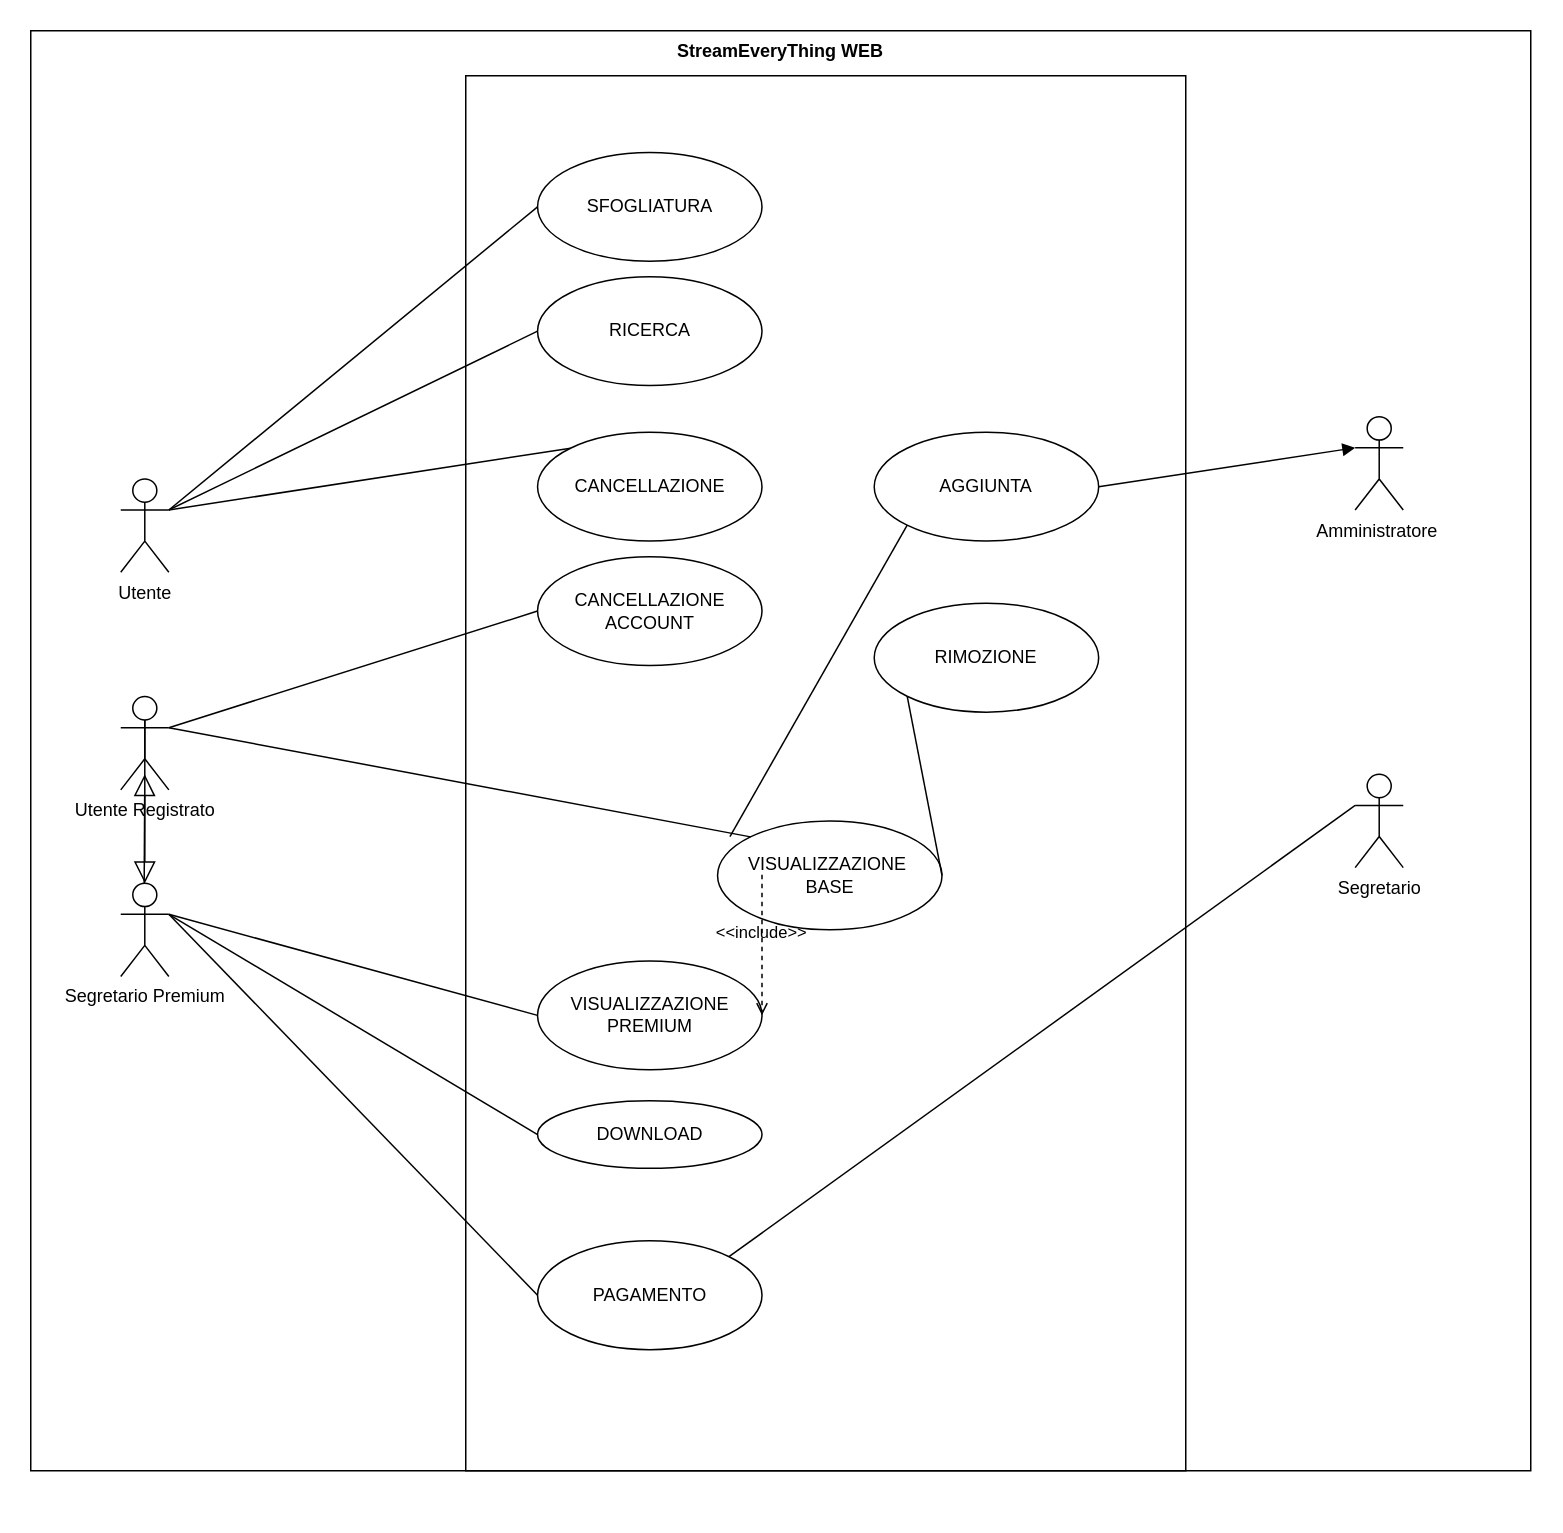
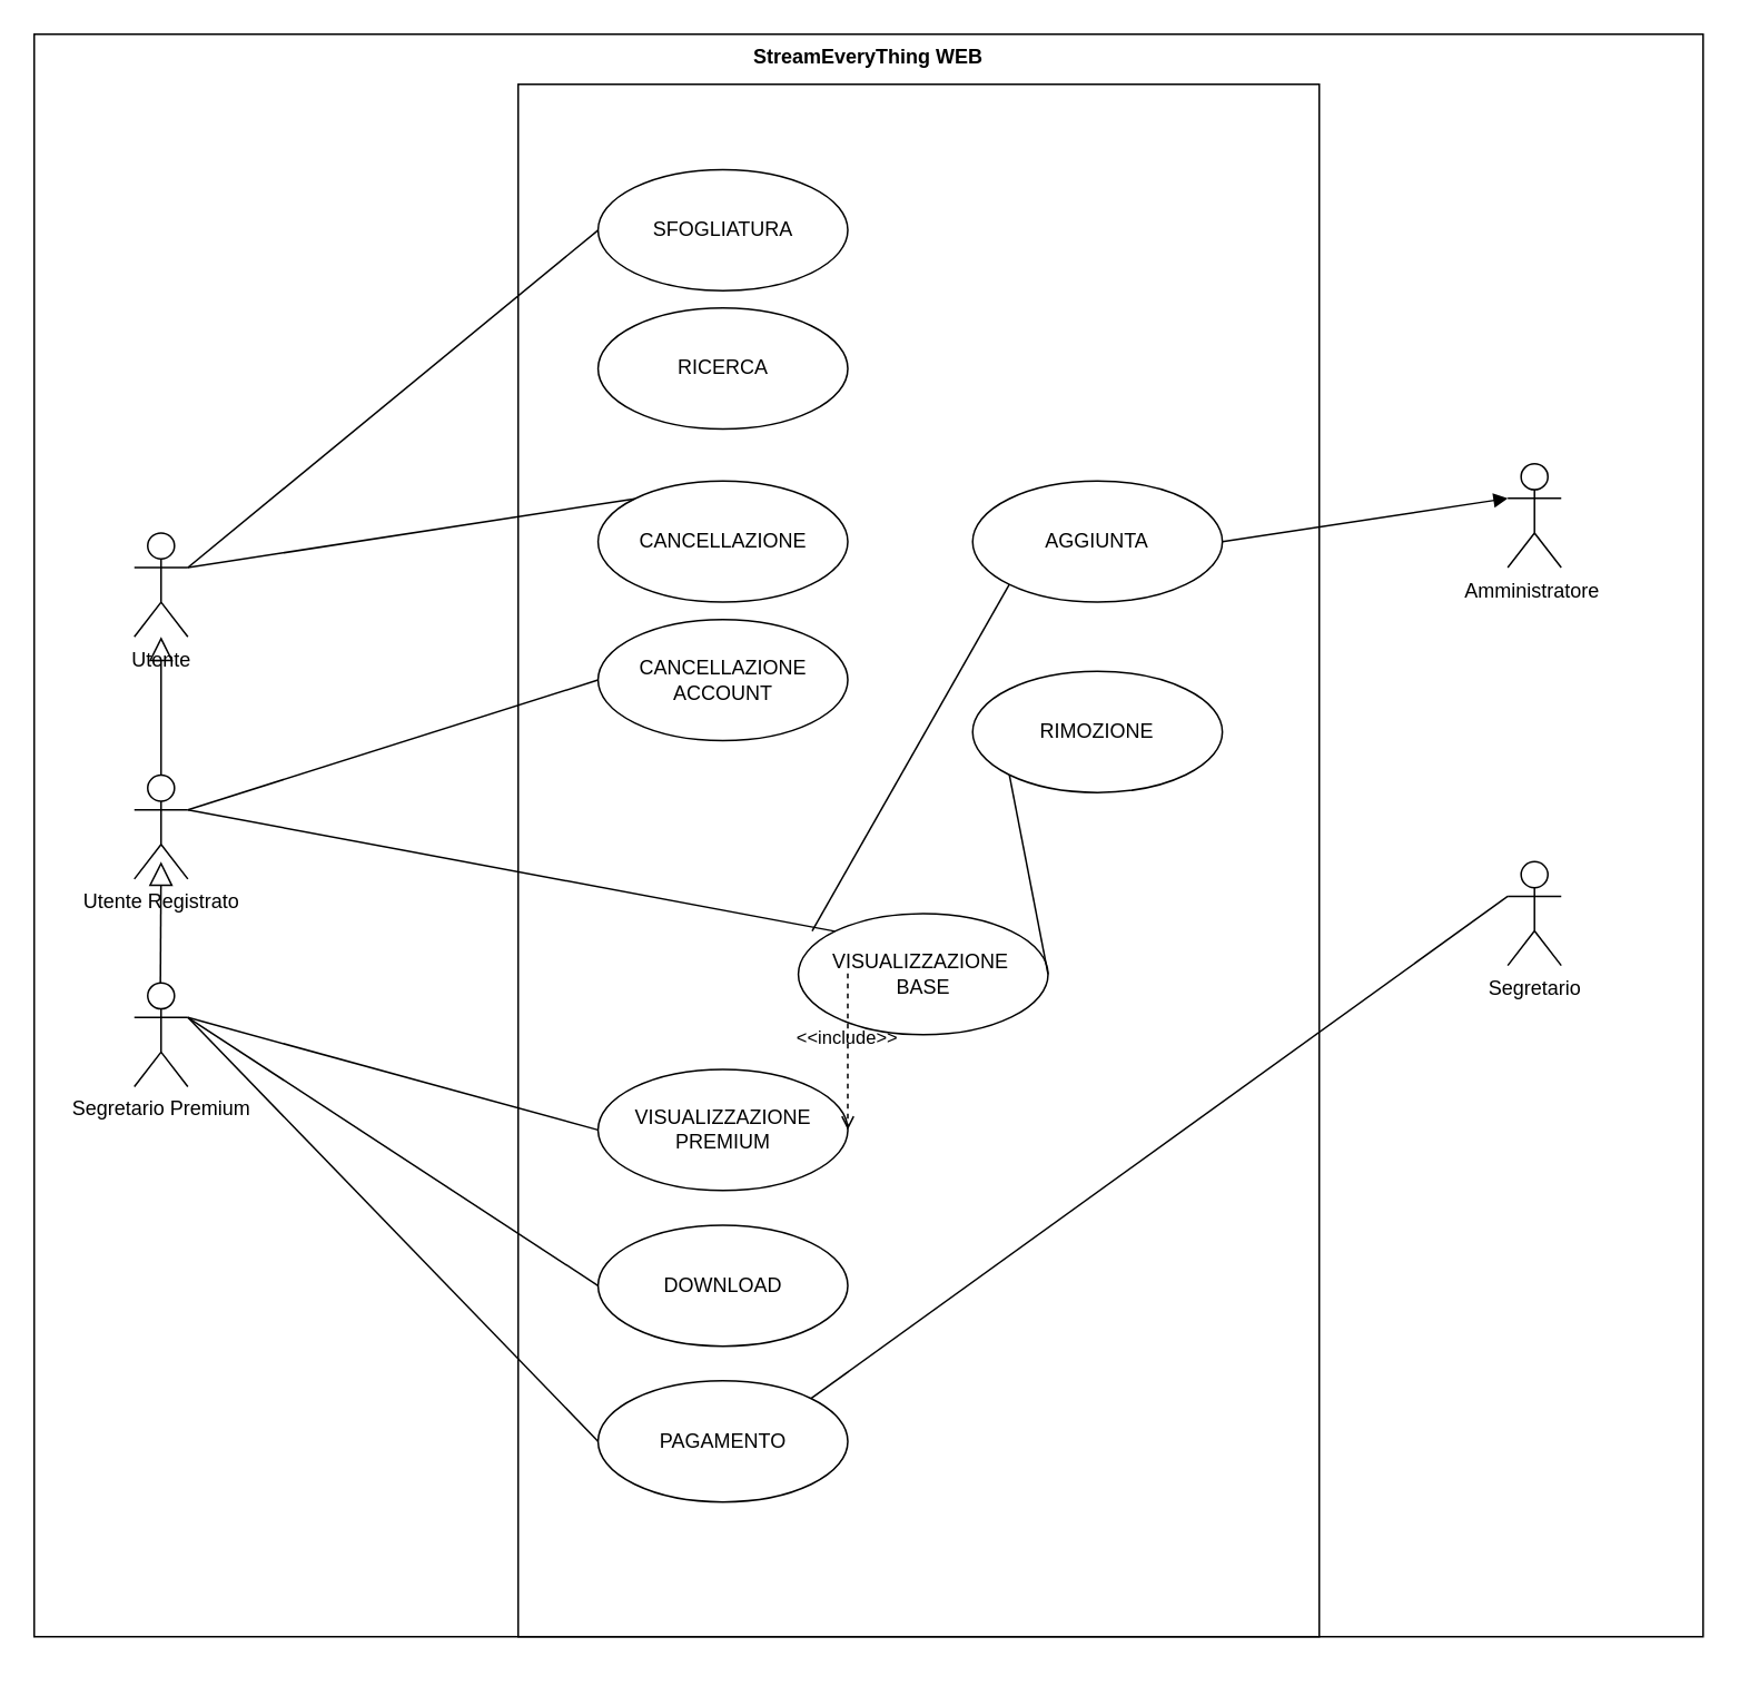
  <mxCell id="0" />
  <mxCell id="1" parent="0" />
  <mxCell id="2" value="" style="group" parent="1" vertex="1" connectable="0"><mxGeometry x="80" y="70" width="940" height="930" as="geometry" /></mxCell>
  <mxCell id="3" value="StreamEveryThing WEB&lt;br&gt;" style="shape=rect;html=1;verticalAlign=top;fontStyle=1;whiteSpace=wrap;align=center;shadow=0;" parent="2" vertex="1"><mxGeometry x="-60" y="-50" width="1000" height="960" as="geometry" /></mxCell>
  <mxCell id="4" value="" style="shape=rect;html=1;verticalAlign=top;fontStyle=1;whiteSpace=wrap;align=center;shadow=0;" parent="2" vertex="1"><mxGeometry x="230" y="-20" width="480" height="930" as="geometry" /></mxCell>
  <mxCell id="5" value="Amministratore&amp;nbsp;" style="shape=umlActor;html=1;verticalLabelPosition=bottom;verticalAlign=top;align=center;shadow=0;" parent="2" vertex="1"><mxGeometry x="822.938" y="207.317" width="32.062" height="62.195" as="geometry" /></mxCell>
  <mxCell id="6" value="Segretario" style="shape=umlActor;html=1;verticalLabelPosition=bottom;verticalAlign=top;align=center;" parent="2" vertex="1"><mxGeometry x="822.938" y="445.732" width="32.062" height="62.195" as="geometry" /></mxCell>
  <mxCell id="7" value="AGGIUNTA" style="ellipse;whiteSpace=wrap;html=1;" parent="2" vertex="1"><mxGeometry x="502.313" y="217.683" width="149.625" height="72.561" as="geometry" /></mxCell>
  <mxCell id="8" value="RIMOZIONE" style="ellipse;whiteSpace=wrap;html=1;" parent="2" vertex="1"><mxGeometry x="502.313" y="331.707" width="149.625" height="72.561" as="geometry" /></mxCell>
  <mxCell id="9" value="" style="edgeStyle=none;html=1;endArrow=none;verticalAlign=bottom;entryX=0;entryY=0.333;entryDx=0;entryDy=0;entryPerimeter=0;exitX=1;exitY=0;exitDx=0;exitDy=0;" parent="2" source="16" target="6" edge="1"><mxGeometry width="160" relative="1" as="geometry"><mxPoint x="299.25" y="621.951" as="sourcePoint" /><mxPoint x="470.25" y="621.951" as="targetPoint" /></mxGeometry></mxCell>
  <mxCell id="10" value="" style="edgeStyle=none;html=1;endArrow=block;verticalAlign=bottom;entryX=0;entryY=0.333;entryDx=0;entryDy=0;entryPerimeter=0;exitX=1;exitY=0.5;exitDx=0;exitDy=0;" parent="2" source="7" target="5" edge="1"><mxGeometry width="160" relative="1" as="geometry"><mxPoint x="245.813" y="456.098" as="sourcePoint" /><mxPoint x="416.813" y="456.098" as="targetPoint" /></mxGeometry></mxCell>
  <mxCell id="11" value="Utente" style="shape=umlActor;html=1;verticalLabelPosition=bottom;verticalAlign=top;align=center;container=0;" parent="2" vertex="1"><mxGeometry y="248.78" width="32.062" height="62.195" as="geometry" /></mxCell>
  <mxCell id="12" value="RICERCA" style="ellipse;whiteSpace=wrap;html=1;container=0;" parent="2" vertex="1"><mxGeometry x="277.875" y="114.024" width="149.625" height="72.561" as="geometry" /></mxCell>
  <mxCell id="13" value="CANCELLAZIONE" style="ellipse;whiteSpace=wrap;html=1;container=0;" parent="2" vertex="1"><mxGeometry x="277.875" y="217.683" width="149.625" height="72.561" as="geometry" /></mxCell>
  <mxCell id="14" value="SFOGLIATURA" style="ellipse;whiteSpace=wrap;html=1;container=0;" parent="2" vertex="1"><mxGeometry x="277.875" y="31.098" width="149.625" height="72.561" as="geometry" /></mxCell>
- <mxCell id="15" value="DOWNLOAD" style="ellipse;whiteSpace=wrap;html=1;container=0;" parent="2" vertex="1"><mxGeometry x="277.875" y="663.415" width="149.625" height="45" as="geometry" /></mxCell>
+ <mxCell id="15" value="DOWNLOAD" style="ellipse;whiteSpace=wrap;html=1;container=0;" parent="2" vertex="1"><mxGeometry x="277.875" y="663.415" width="149.625" height="72.561" as="geometry" /></mxCell>
  <mxCell id="16" value="PAGAMENTO" style="ellipse;whiteSpace=wrap;html=1;container=0;" parent="2" vertex="1"><mxGeometry x="277.875" y="756.707" width="149.625" height="72.561" as="geometry" /></mxCell>
  <mxCell id="17" value="Segretario Premium" style="shape=umlActor;html=1;verticalLabelPosition=bottom;verticalAlign=top;align=center;container=0;" parent="2" vertex="1"><mxGeometry y="518.293" width="32.062" height="62.195" as="geometry" /></mxCell>
  <mxCell id="18" value="VISUALIZZAZIONE&amp;nbsp;&lt;br&gt;BASE" style="ellipse;whiteSpace=wrap;html=1;container=0;" parent="2" vertex="1"><mxGeometry x="397.875" y="476.829" width="149.625" height="72.561" as="geometry" /></mxCell>
  <mxCell id="19" value="VISUALIZZAZIONE&lt;br&gt;PREMIUM" style="ellipse;whiteSpace=wrap;html=1;container=0;" parent="2" vertex="1"><mxGeometry x="277.875" y="570.122" width="149.625" height="72.561" as="geometry" /></mxCell>
- <mxCell id="20" value="" style="edgeStyle=none;html=1;endArrow=block;endFill=0;endSize=12;verticalAlign=bottom;exitX=0.5;exitY=0;exitDx=0;exitDy=0;exitPerimeter=0;" parent="2" source="21" target="17" edge="1"><mxGeometry width="160" relative="1" as="geometry"><mxPoint x="138.938" y="435.366" as="sourcePoint" /><mxPoint x="224.438" y="362.805" as="targetPoint" /></mxGeometry></mxCell>
+ <mxCell id="20" value="" style="edgeStyle=none;html=1;endArrow=block;endFill=0;endSize=12;verticalAlign=bottom;exitX=0.5;exitY=0;exitDx=0;exitDy=0;exitPerimeter=0;" parent="2" source="21" target="11" edge="1"><mxGeometry width="160" relative="1" as="geometry"><mxPoint x="138.938" y="435.366" as="sourcePoint" /><mxPoint x="224.438" y="362.805" as="targetPoint" /></mxGeometry></mxCell>
  <mxCell id="21" value="Utente Registrato" style="shape=umlActor;html=1;verticalLabelPosition=bottom;verticalAlign=top;align=center;container=0;" parent="2" vertex="1"><mxGeometry y="393.902" width="32.062" height="62.195" as="geometry" /></mxCell>
  <mxCell id="22" value="" style="edgeStyle=none;html=1;endArrow=block;endFill=0;endSize=12;verticalAlign=bottom;exitX=0.5;exitY=0;exitDx=0;exitDy=0;exitPerimeter=0;" parent="2" edge="1"><mxGeometry width="160" relative="1" as="geometry"><mxPoint x="15.625" y="518.293" as="sourcePoint" /><mxPoint x="16.031" y="445.732" as="targetPoint" /></mxGeometry></mxCell>
  <mxCell id="23" value="" style="edgeStyle=none;html=1;endArrow=none;verticalAlign=bottom;entryX=0;entryY=0.5;entryDx=0;entryDy=0;exitX=1;exitY=0.333;exitDx=0;exitDy=0;exitPerimeter=0;" parent="2" source="11" target="14" edge="1"><mxGeometry width="160" relative="1" as="geometry"><mxPoint x="64.125" y="300.61" as="sourcePoint" /><mxPoint x="235.125" y="300.61" as="targetPoint" /><Array as="points" /></mxGeometry></mxCell>
- <mxCell id="24" value="" style="edgeStyle=none;html=1;endArrow=none;verticalAlign=bottom;exitX=1;exitY=0.333;exitDx=0;exitDy=0;exitPerimeter=0;entryX=0;entryY=0.5;entryDx=0;entryDy=0;" parent="2" source="11" target="12" edge="1"><mxGeometry width="160" relative="1" as="geometry"><mxPoint x="21.375" y="196.951" as="sourcePoint" /><mxPoint x="256.5" y="207.317" as="targetPoint" /><Array as="points" /></mxGeometry></mxCell>
  <mxCell id="25" value="" style="edgeStyle=none;html=1;endArrow=none;verticalAlign=bottom;exitX=1;exitY=0.333;exitDx=0;exitDy=0;exitPerimeter=0;entryX=0;entryY=0;entryDx=0;entryDy=0;" parent="2" source="11" target="13" edge="1"><mxGeometry width="160" relative="1" as="geometry"><mxPoint x="32.062" y="124.39" as="sourcePoint" /><mxPoint x="277.875" y="222.866" as="targetPoint" /><Array as="points" /></mxGeometry></mxCell>
  <mxCell id="26" value="" style="edgeStyle=none;html=1;endArrow=none;verticalAlign=bottom;exitX=1;exitY=0.333;exitDx=0;exitDy=0;exitPerimeter=0;entryX=0;entryY=0;entryDx=0;entryDy=0;" parent="2" source="21" target="18" edge="1"><mxGeometry width="160" relative="1" as="geometry"><mxPoint x="42.75" y="425" as="sourcePoint" /><mxPoint x="288.562" y="430.183" as="targetPoint" /><Array as="points" /></mxGeometry></mxCell>
  <mxCell id="27" value="" style="edgeStyle=none;html=1;endArrow=none;verticalAlign=bottom;exitX=1;exitY=0.333;exitDx=0;exitDy=0;exitPerimeter=0;entryX=0;entryY=0.5;entryDx=0;entryDy=0;" parent="2" target="19" edge="1"><mxGeometry width="160" relative="1" as="geometry"><mxPoint x="32.062" y="539.024" as="sourcePoint" /><mxPoint x="299.787" y="611.846" as="targetPoint" /><Array as="points" /></mxGeometry></mxCell>
  <mxCell id="28" value="" style="edgeStyle=none;html=1;endArrow=none;verticalAlign=bottom;entryX=0;entryY=0.5;entryDx=0;entryDy=0;" parent="2" target="15" edge="1"><mxGeometry width="160" relative="1" as="geometry"><mxPoint x="32.062" y="539.024" as="sourcePoint" /><mxPoint x="288.562" y="616.768" as="targetPoint" /><Array as="points" /></mxGeometry></mxCell>
  <mxCell id="29" value="" style="edgeStyle=none;html=1;endArrow=none;verticalAlign=bottom;exitX=1;exitY=0.333;exitDx=0;exitDy=0;exitPerimeter=0;entryX=0;entryY=0.5;entryDx=0;entryDy=0;" parent="2" source="17" edge="1"><mxGeometry width="160" relative="1" as="geometry"><mxPoint x="32.062" y="725.61" as="sourcePoint" /><mxPoint x="277.875" y="792.988" as="targetPoint" /><Array as="points" /></mxGeometry></mxCell>
  <mxCell id="30" value="CANCELLAZIONE ACCOUNT" style="ellipse;whiteSpace=wrap;html=1;container=0;" parent="2" vertex="1"><mxGeometry x="277.875" y="300.61" width="149.625" height="72.561" as="geometry" /></mxCell>
  <mxCell id="31" value="" style="edgeStyle=none;html=1;endArrow=none;verticalAlign=bottom;entryX=0;entryY=0.5;entryDx=0;entryDy=0;" parent="2" target="30" edge="1"><mxGeometry width="160" relative="1" as="geometry"><mxPoint x="32.062" y="414.634" as="sourcePoint" /><mxPoint x="374.063" y="383.537" as="targetPoint" /></mxGeometry></mxCell>
  <mxCell id="32" value="&amp;lt;&amp;lt;include&amp;gt;&amp;gt;" style="edgeStyle=none;html=1;endArrow=open;verticalAlign=bottom;dashed=1;labelBackgroundColor=none;entryX=1;entryY=0.5;entryDx=0;entryDy=0;" parent="2" target="19" edge="1"><mxGeometry width="160" relative="1" as="geometry"><mxPoint x="427.5" y="512.591" as="sourcePoint" /><mxPoint x="598.5" y="512.591" as="targetPoint" /></mxGeometry></mxCell>
  <mxCell id="33" value="" style="edgeStyle=none;html=1;endArrow=none;verticalAlign=bottom;entryX=0;entryY=1;entryDx=0;entryDy=0;" parent="2" target="7" edge="1"><mxGeometry width="160" relative="1" as="geometry"><mxPoint x="406.125" y="487.195" as="sourcePoint" /><mxPoint x="577.125" y="487.195" as="targetPoint" /></mxGeometry></mxCell>
  <mxCell id="34" value="" style="edgeStyle=none;html=1;endArrow=none;verticalAlign=bottom;entryX=0;entryY=1;entryDx=0;entryDy=0;exitX=1;exitY=0.5;exitDx=0;exitDy=0;" parent="2" source="18" target="8" edge="1"><mxGeometry width="160" relative="1" as="geometry"><mxPoint x="416.813" y="497.561" as="sourcePoint" /><mxPoint x="534.375" y="404.268" as="targetPoint" /></mxGeometry></mxCell>
